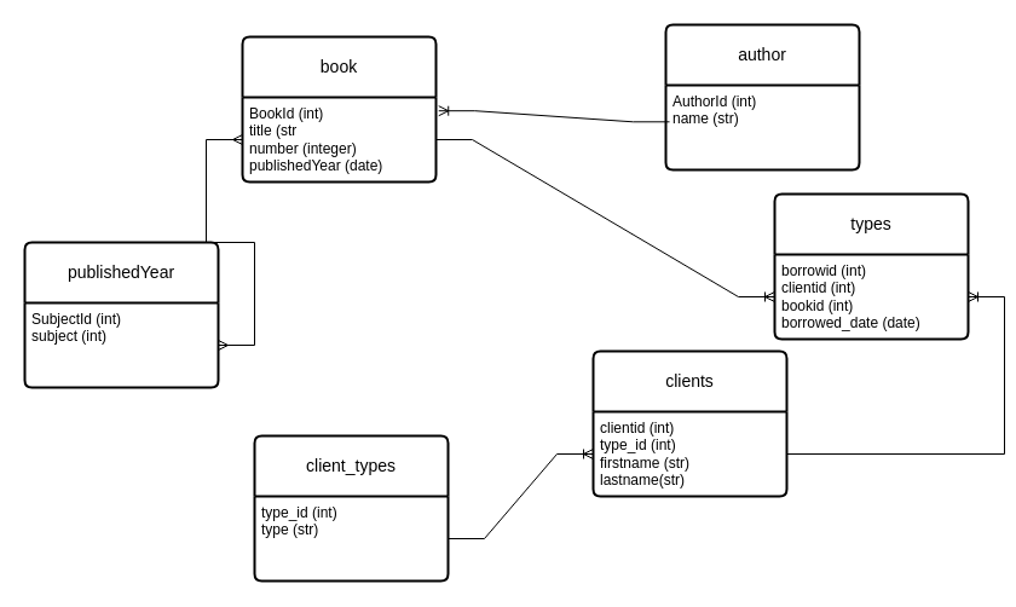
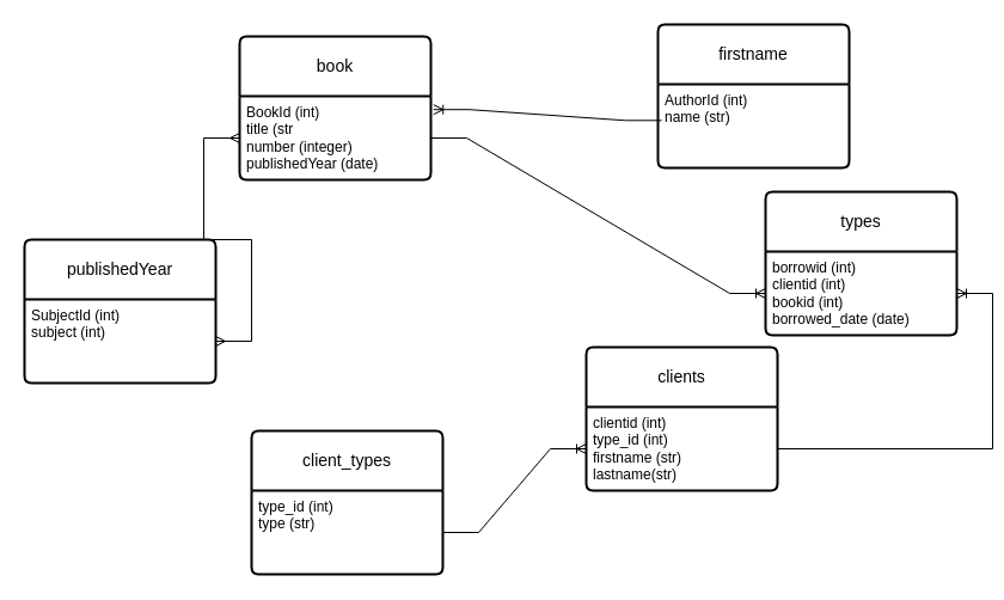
  <mxCell id="0" />
  <mxCell id="1" parent="0" />
  <mxCell id="2" value="book" style="swimlane;childLayout=stackLayout;horizontal=1;startSize=50;horizontalStack=0;rounded=1;fontSize=14;fontStyle=0;strokeWidth=2;resizeParent=0;resizeLast=1;shadow=0;dashed=0;align=center;arcSize=4;whiteSpace=wrap;html=1;" parent="1" vertex="1"><mxGeometry x="200" y="30" width="160" height="120" as="geometry" /></mxCell>
  <mxCell id="3" value="&lt;div&gt;BookId (int)&lt;/div&gt;title (str&lt;div&gt;&lt;div&gt;number (integer)&lt;/div&gt;&lt;div&gt;publishedYear (date)&lt;/div&gt;&lt;/div&gt;" style="align=left;strokeColor=none;fillColor=none;spacingLeft=4;spacingRight=4;fontSize=12;verticalAlign=top;resizable=0;rotatable=0;part=1;html=1;whiteSpace=wrap;" parent="2" vertex="1"><mxGeometry y="50" width="160" height="70" as="geometry" /></mxCell>
- <mxCell id="4" value="author" style="swimlane;childLayout=stackLayout;horizontal=1;startSize=50;horizontalStack=0;rounded=1;fontSize=14;fontStyle=0;strokeWidth=2;resizeParent=0;resizeLast=1;shadow=0;dashed=0;align=center;arcSize=4;whiteSpace=wrap;html=1;" parent="1" vertex="1"><mxGeometry x="550" y="20" width="160" height="120" as="geometry" /></mxCell>
+ <mxCell id="4" value="firstname" style="swimlane;childLayout=stackLayout;horizontal=1;startSize=50;horizontalStack=0;rounded=1;fontSize=14;fontStyle=0;strokeWidth=2;resizeParent=0;resizeLast=1;shadow=0;dashed=0;align=center;arcSize=4;whiteSpace=wrap;html=1;" parent="1" vertex="1"><mxGeometry x="550" y="20" width="160" height="120" as="geometry" /></mxCell>
  <mxCell id="5" value="&lt;div&gt;AuthorId (int)&lt;/div&gt;name (str)&lt;div&gt;&lt;br&gt;&lt;/div&gt;" style="align=left;strokeColor=none;fillColor=none;spacingLeft=4;spacingRight=4;fontSize=12;verticalAlign=top;resizable=0;rotatable=0;part=1;html=1;whiteSpace=wrap;" parent="4" vertex="1"><mxGeometry y="50" width="160" height="70" as="geometry" /></mxCell>
  <mxCell id="6" value="" style="edgeStyle=entityRelationEdgeStyle;fontSize=12;html=1;endArrow=ERoneToMany;rounded=0;entryX=1.014;entryY=0.16;entryDx=0;entryDy=0;entryPerimeter=0;exitX=0.019;exitY=0.433;exitDx=0;exitDy=0;exitPerimeter=0;" parent="1" source="5" target="3" edge="1"><mxGeometry width="100" height="100" relative="1" as="geometry"><mxPoint x="340" y="260" as="sourcePoint" /><mxPoint x="440" y="160" as="targetPoint" /></mxGeometry></mxCell>
  <mxCell id="7" value="publishedYear" style="swimlane;childLayout=stackLayout;horizontal=1;startSize=50;horizontalStack=0;rounded=1;fontSize=14;fontStyle=0;strokeWidth=2;resizeParent=0;resizeLast=1;shadow=0;dashed=0;align=center;arcSize=4;whiteSpace=wrap;html=1;" parent="1" vertex="1"><mxGeometry x="20" y="200" width="160" height="120" as="geometry" /></mxCell>
  <mxCell id="8" value="&lt;div&gt;SubjectId (int)&lt;/div&gt;subject (int)" style="align=left;strokeColor=none;fillColor=none;spacingLeft=4;spacingRight=4;fontSize=12;verticalAlign=top;resizable=0;rotatable=0;part=1;html=1;whiteSpace=wrap;" parent="7" vertex="1"><mxGeometry y="50" width="160" height="70" as="geometry" /></mxCell>
  <mxCell id="9" value="clients" style="swimlane;childLayout=stackLayout;horizontal=1;startSize=50;horizontalStack=0;rounded=1;fontSize=14;fontStyle=0;strokeWidth=2;resizeParent=0;resizeLast=1;shadow=0;dashed=0;align=center;arcSize=4;whiteSpace=wrap;html=1;" vertex="1" parent="1"><mxGeometry x="490" y="290" width="160" height="120" as="geometry" /></mxCell>
  <mxCell id="10" value="clientid (int)&lt;div&gt;type_id (int)&lt;br&gt;&lt;div&gt;firstname (str)&lt;/div&gt;&lt;div&gt;lastname(str)&lt;/div&gt;&lt;/div&gt;" style="align=left;strokeColor=none;fillColor=none;spacingLeft=4;spacingRight=4;fontSize=12;verticalAlign=top;resizable=0;rotatable=0;part=1;html=1;whiteSpace=wrap;" vertex="1" parent="9"><mxGeometry y="50" width="160" height="70" as="geometry" /></mxCell>
  <mxCell id="11" value="types" style="swimlane;childLayout=stackLayout;horizontal=1;startSize=50;horizontalStack=0;rounded=1;fontSize=14;fontStyle=0;strokeWidth=2;resizeParent=0;resizeLast=1;shadow=0;dashed=0;align=center;arcSize=4;whiteSpace=wrap;html=1;" vertex="1" parent="1"><mxGeometry x="640" y="160" width="160" height="120" as="geometry" /></mxCell>
  <mxCell id="12" value="borrowid (int)&lt;div&gt;clientid (int)&lt;/div&gt;&lt;div&gt;bookid (int)&lt;/div&gt;&lt;div&gt;borrowed_date (date)&lt;/div&gt;" style="align=left;strokeColor=none;fillColor=none;spacingLeft=4;spacingRight=4;fontSize=12;verticalAlign=top;resizable=0;rotatable=0;part=1;html=1;whiteSpace=wrap;" vertex="1" parent="11"><mxGeometry y="50" width="160" height="70" as="geometry" /></mxCell>
  <mxCell id="13" value="client_types" style="swimlane;childLayout=stackLayout;horizontal=1;startSize=50;horizontalStack=0;rounded=1;fontSize=14;fontStyle=0;strokeWidth=2;resizeParent=0;resizeLast=1;shadow=0;dashed=0;align=center;arcSize=4;whiteSpace=wrap;html=1;" vertex="1" parent="1"><mxGeometry x="210" y="360" width="160" height="120" as="geometry" /></mxCell>
  <mxCell id="14" value="type_id (int)&lt;div&gt;type (str)&lt;/div&gt;" style="align=left;strokeColor=none;fillColor=none;spacingLeft=4;spacingRight=4;fontSize=12;verticalAlign=top;resizable=0;rotatable=0;part=1;html=1;whiteSpace=wrap;" vertex="1" parent="13"><mxGeometry y="50" width="160" height="70" as="geometry" /></mxCell>
  <mxCell id="15" value="" style="edgeStyle=entityRelationEdgeStyle;fontSize=12;html=1;endArrow=ERoneToMany;rounded=0;" edge="1" parent="1" source="10" target="12"><mxGeometry width="100" height="100" relative="1" as="geometry"><mxPoint x="380" y="310" as="sourcePoint" /><mxPoint x="480" y="210" as="targetPoint" /></mxGeometry></mxCell>
  <mxCell id="16" value="" style="edgeStyle=entityRelationEdgeStyle;fontSize=12;html=1;endArrow=ERmany;startArrow=ERmany;rounded=0;" edge="1" parent="1" source="8" target="3"><mxGeometry width="100" height="100" relative="1" as="geometry"><mxPoint x="380" y="310" as="sourcePoint" /><mxPoint x="480" y="210" as="targetPoint" /></mxGeometry></mxCell>
  <mxCell id="17" value="" style="edgeStyle=entityRelationEdgeStyle;fontSize=12;html=1;endArrow=ERoneToMany;rounded=0;" edge="1" parent="1" source="14" target="10"><mxGeometry width="100" height="100" relative="1" as="geometry"><mxPoint x="400" y="440" as="sourcePoint" /><mxPoint x="480" y="210" as="targetPoint" /></mxGeometry></mxCell>
  <mxCell id="18" value="" style="edgeStyle=entityRelationEdgeStyle;fontSize=12;html=1;endArrow=ERoneToMany;rounded=0;" edge="1" parent="1" source="3" target="12"><mxGeometry width="100" height="100" relative="1" as="geometry"><mxPoint x="380" y="310" as="sourcePoint" /><mxPoint x="460" y="190" as="targetPoint" /></mxGeometry></mxCell>
